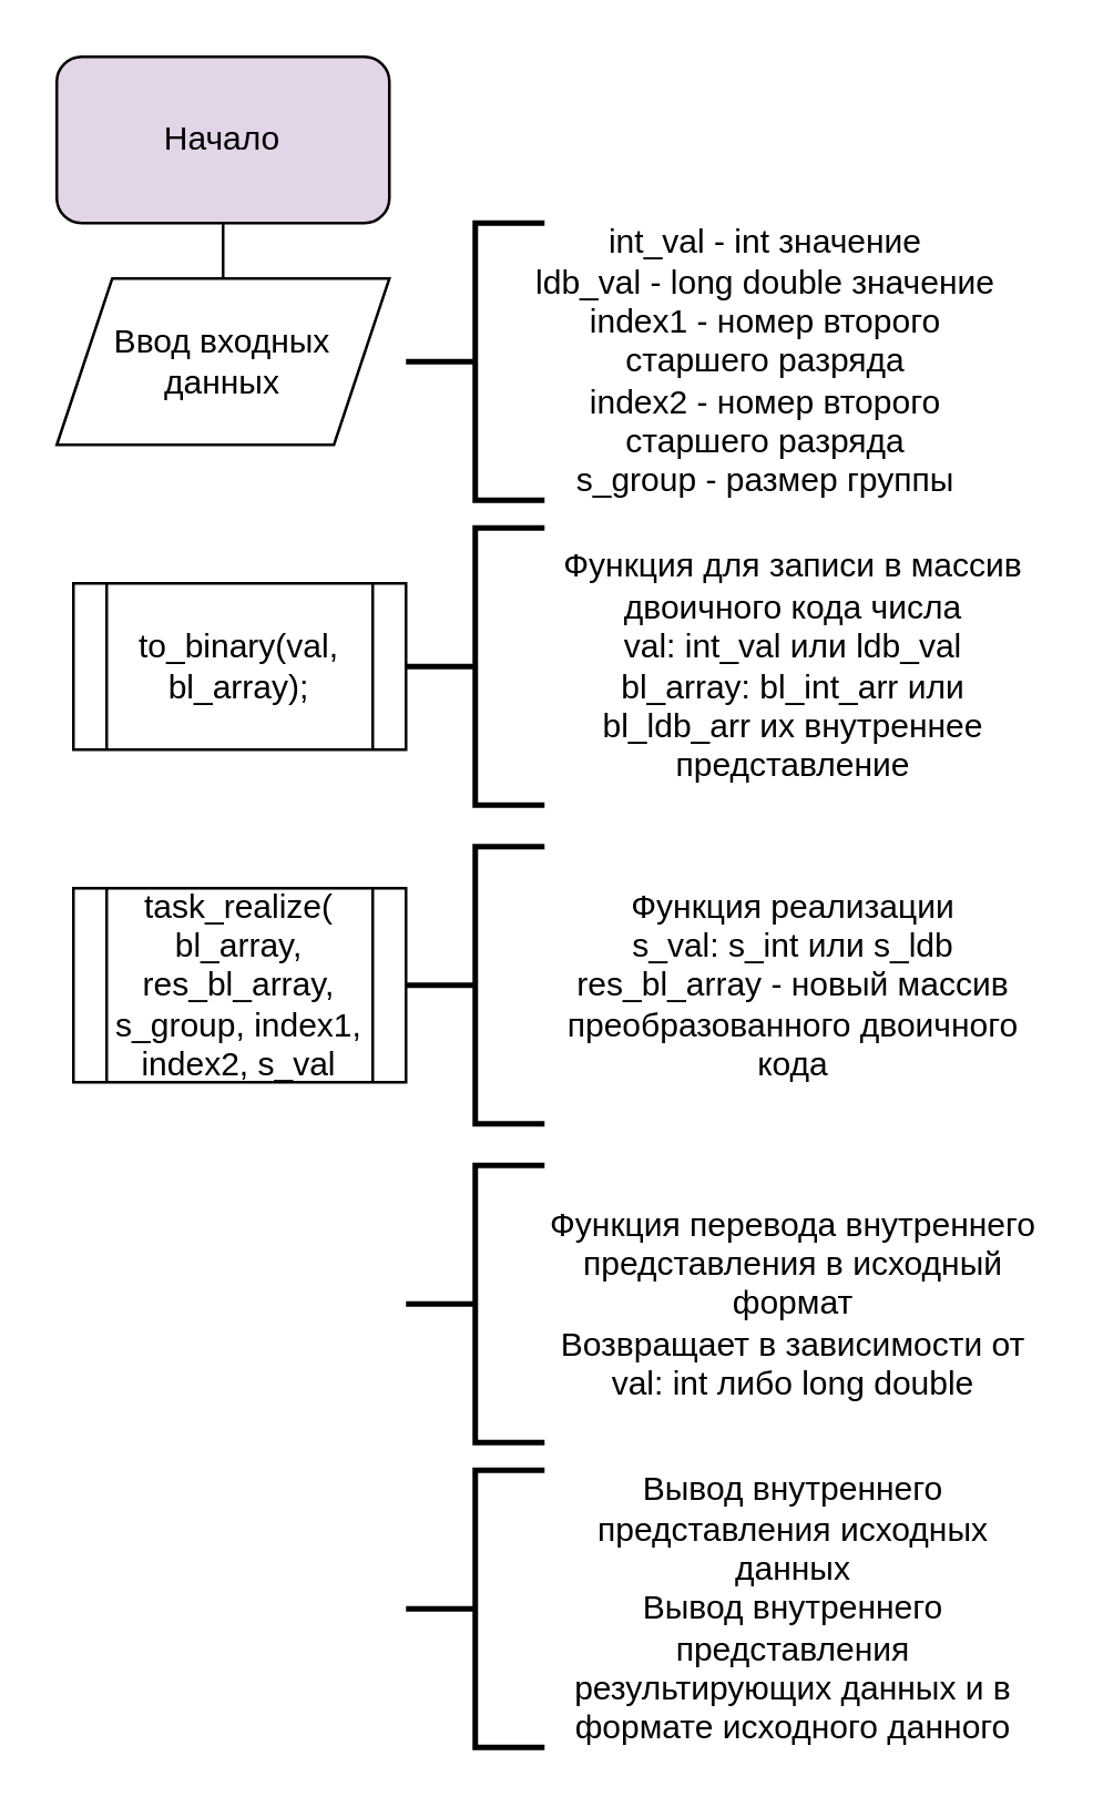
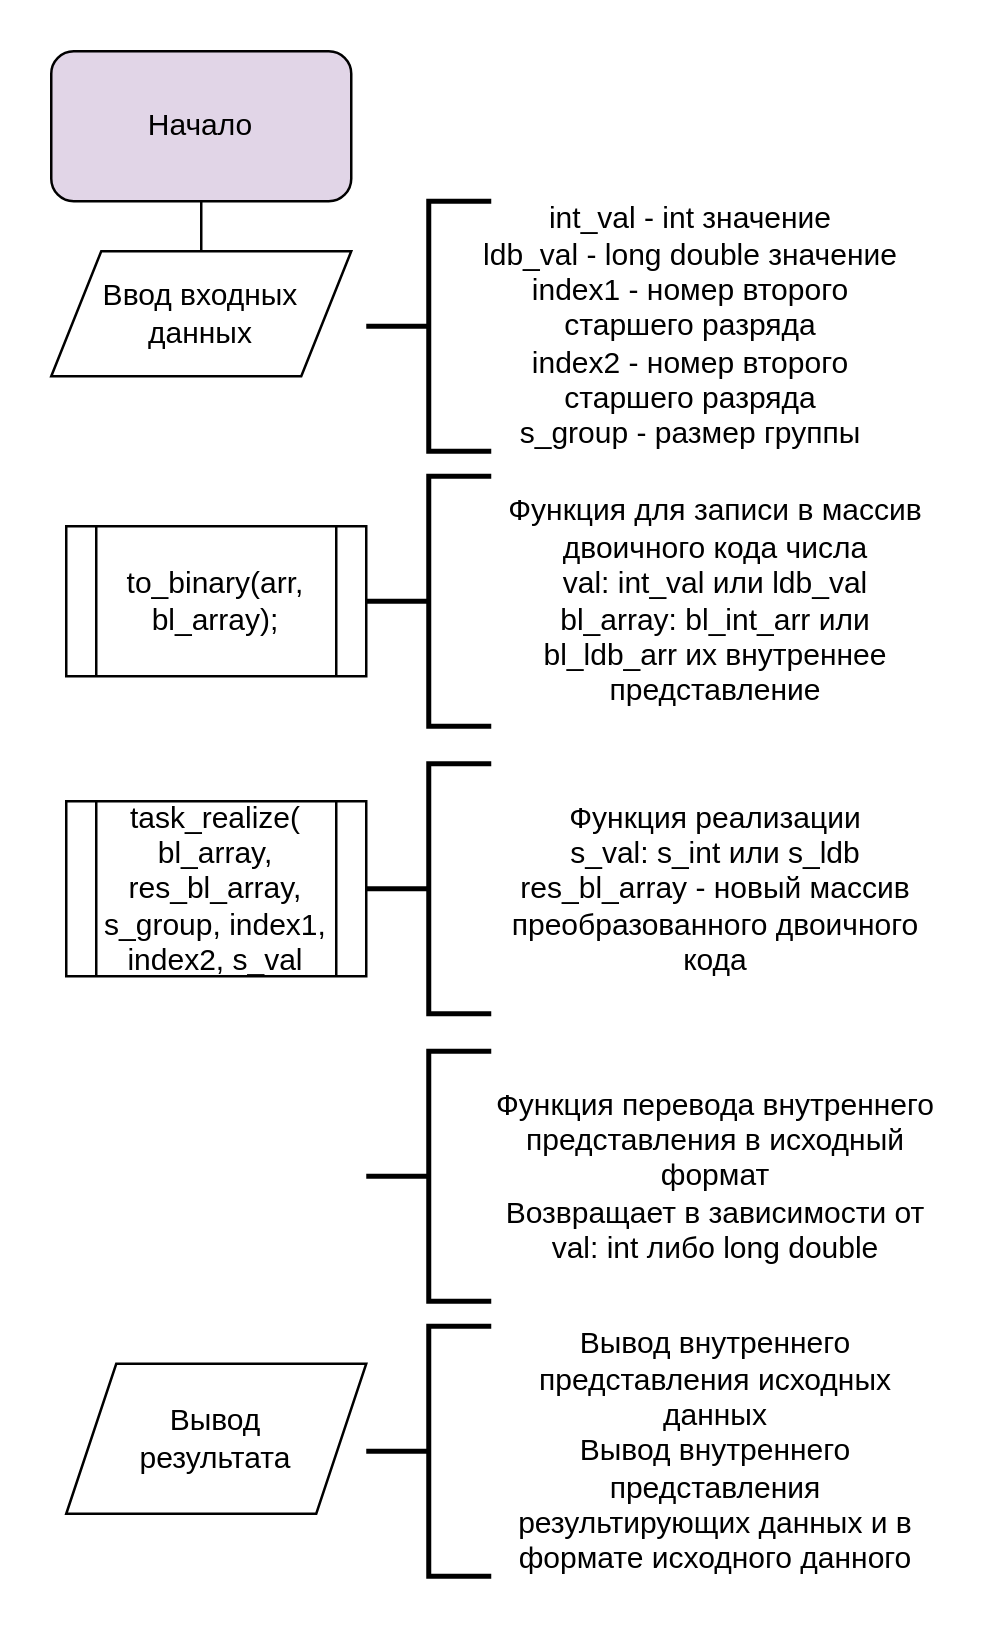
  <mxCell id="0" />
  <mxCell id="1" parent="0" />
  <mxCell id="2" value="" style="endArrow=none;html=1;exitX=0.5;exitY=1;exitDx=0;exitDy=0;" edge="1" parent="1" source="3" target="4"><mxGeometry width="50" height="50" relative="1" as="geometry"><mxPoint x="-34" y="150" as="sourcePoint" /><mxPoint x="16" y="100" as="targetPoint" /></mxGeometry></mxCell>
  <mxCell id="3" value="Начало" style="rounded=1;whiteSpace=wrap;html=1;fillColor=#e1d5e7;" vertex="1" parent="1"><mxGeometry x="20" width="120" height="60" as="geometry" y="20" /></mxCell>
- <mxCell id="4" value="&lt;span&gt;Ввод входных данных&lt;/span&gt;" style="shape=parallelogram;perimeter=parallelogramPerimeter;whiteSpace=wrap;html=1;fixedSize=1;" vertex="1" parent="1"><mxGeometry x="20" y="100" width="120" height="60" as="geometry" /></mxCell>
- <mxCell id="5" value="to_binary(val, bl_array);" style="shape=process;whiteSpace=wrap;html=1;backgroundOutline=1;" vertex="1" parent="1"><mxGeometry x="26" y="210" width="120" height="60" as="geometry" /></mxCell>
+ <mxCell id="4" value="&lt;span&gt;Ввод входных данных&lt;/span&gt;" style="shape=parallelogram;perimeter=parallelogramPerimeter;whiteSpace=wrap;html=1;fixedSize=1;" vertex="1" parent="1"><mxGeometry x="20" y="100" width="120" height="50" as="geometry" /></mxCell>
+ <mxCell id="5" value="to_binary(arr, bl_array);" style="shape=process;whiteSpace=wrap;html=1;backgroundOutline=1;" vertex="1" parent="1"><mxGeometry x="26" y="210" width="120" height="60" as="geometry" /></mxCell>
  <mxCell id="6" value="" style="strokeWidth=2;html=1;shape=mxgraph.flowchart.annotation_2;align=left;labelPosition=right;pointerEvents=1;" vertex="1" parent="1"><mxGeometry x="146" y="80" width="50" height="100" as="geometry" /></mxCell>
  <mxCell id="7" value="int_val - int значение&lt;br&gt;ldb_val - long double значение&lt;br&gt;index1 - номер второго старшего разряда&lt;br&gt;index2 - номер второго старшего разряда&lt;br&gt;s_group - размер группы" style="text;html=1;strokeColor=none;fillColor=none;align=center;verticalAlign=middle;whiteSpace=wrap;rounded=0;" vertex="1" parent="1"><mxGeometry x="186" y="90" width="180" height="80" as="geometry" /></mxCell>
  <mxCell id="8" value="" style="strokeWidth=2;html=1;shape=mxgraph.flowchart.annotation_2;align=left;labelPosition=right;pointerEvents=1;" vertex="1" parent="1"><mxGeometry x="146" y="190" width="50" height="100" as="geometry" /></mxCell>
  <mxCell id="9" value="Функция для записи в массив двоичного кода числа&lt;br&gt;val: int_val или ldb_val&lt;br&gt;bl_array: bl_int_arr или bl_ldb_arr их внутреннее представление" style="text;html=1;strokeColor=none;fillColor=none;align=center;verticalAlign=middle;whiteSpace=wrap;rounded=0;" vertex="1" parent="1"><mxGeometry x="196" y="200" width="180" height="80" as="geometry" /></mxCell>
  <mxCell id="10" value="task_realize(&lt;br&gt;bl_array, res_bl_array, s_group, index1, index2, s_val" style="shape=process;whiteSpace=wrap;html=1;backgroundOutline=1;" vertex="1" parent="1"><mxGeometry x="26" y="320" width="120" height="70" as="geometry" /></mxCell>
  <mxCell id="11" value="" style="strokeWidth=2;html=1;shape=mxgraph.flowchart.annotation_2;align=left;labelPosition=right;pointerEvents=1;" vertex="1" parent="1"><mxGeometry x="146" y="305" width="50" height="100" as="geometry" /></mxCell>
  <mxCell id="12" value="Функция реализации&lt;br&gt;s_val: s_int или s_ldb&lt;br&gt;res_bl_array - новый массив преобразованного двоичного кода" style="text;html=1;strokeColor=none;fillColor=none;align=center;verticalAlign=middle;whiteSpace=wrap;rounded=0;" vertex="1" parent="1"><mxGeometry x="196" y="315" width="180" height="80" as="geometry" /></mxCell>
  <mxCell id="13" value="" style="strokeWidth=2;html=1;shape=mxgraph.flowchart.annotation_2;align=left;labelPosition=right;pointerEvents=1;" vertex="1" parent="1"><mxGeometry x="146" y="420" width="50" height="100" as="geometry" /></mxCell>
  <mxCell id="14" value="Функция перевода внутреннего представления в исходный формат&lt;br&gt;Возвращает в зависимости от val: int либо long double" style="text;html=1;strokeColor=none;fillColor=none;align=center;verticalAlign=middle;whiteSpace=wrap;rounded=0;" vertex="1" parent="1"><mxGeometry x="196" y="430" width="180" height="80" as="geometry" /></mxCell>
+ <mxCell id="15" value="&lt;span&gt;Вывод &lt;br&gt;результата&lt;/span&gt;" style="shape=parallelogram;perimeter=parallelogramPerimeter;whiteSpace=wrap;html=1;fixedSize=1;" vertex="1" parent="1"><mxGeometry x="26" y="545" width="120" height="60" as="geometry" /></mxCell>
  <mxCell id="16" value="" style="strokeWidth=2;html=1;shape=mxgraph.flowchart.annotation_2;align=left;labelPosition=right;pointerEvents=1;" vertex="1" parent="1"><mxGeometry x="146" y="530" width="50" height="100" as="geometry" /></mxCell>
  <mxCell id="17" value="Вывод внутреннего представления исходных данных&lt;br&gt;Вывод внутреннего представления результирующих данных и в формате исходного данного&lt;br&gt;" style="text;html=1;strokeColor=none;fillColor=none;align=center;verticalAlign=middle;whiteSpace=wrap;rounded=0;" vertex="1" parent="1"><mxGeometry x="196" y="540" width="180" height="80" as="geometry" /></mxCell>
